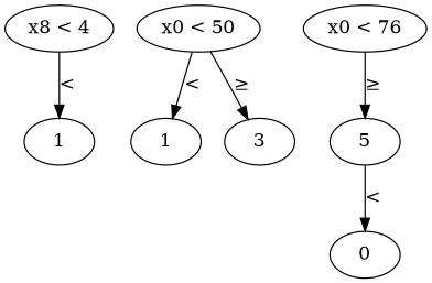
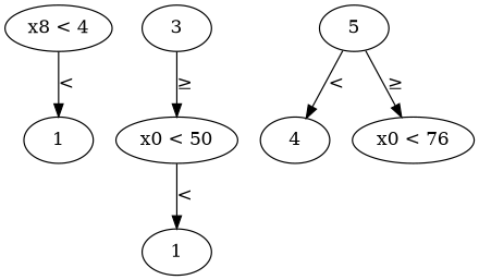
  digraph {
    n1 [label=1]
    n2 [label=1]
    n3 [label=3]
    n4 [label="x0 < 50"]
-   n5 [label=0]
+   n5 [label=4]
    n6 [label=5]
    n7 [label="x0 < 76"]
    n8 [label="x8 < 4"]
    n4 -> n2 [label="<"]
-   n4 -> n3 [label="≥"]
+   n3 -> n4 [label="≥"]
    n6 -> n5 [label="<"]
-   n7 -> n6 [label="≥"]
+   n6 -> n7 [label="≥"]
    n8 -> n1 [label="<"]
  }
